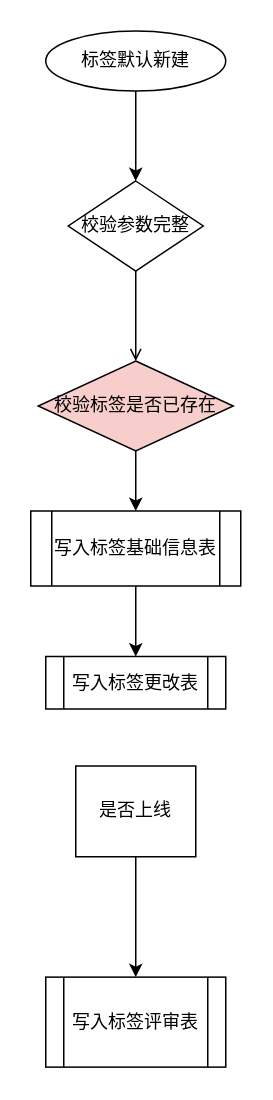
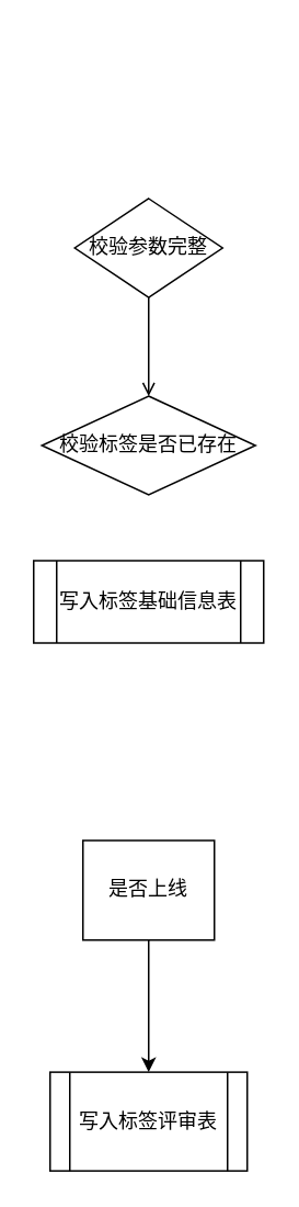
  <mxCell id="0" />
  <mxCell id="1" parent="0" />
- <mxCell id="2" value="" style="edgeStyle=orthogonalEdgeStyle;rounded=0;orthogonalLoop=1;jettySize=auto;html=1;" edge="1" parent="1" source="3" target="5"><mxGeometry relative="1" as="geometry" /></mxCell>
- <mxCell id="3" value="标签默认新建" style="ellipse;whiteSpace=wrap;html=1;" vertex="1" parent="1"><mxGeometry x="30" y="20" width="120" height="40" as="geometry" /></mxCell>
  <mxCell id="4" value="" style="edgeStyle=orthogonalEdgeStyle;rounded=0;orthogonalLoop=1;jettySize=auto;html=1;endArrow=open;" edge="1" parent="1" source="5" target="7"><mxGeometry relative="1" as="geometry" /></mxCell>
  <mxCell id="5" value="校验参数完整" style="rhombus;whiteSpace=wrap;html=1;" vertex="1" parent="1"><mxGeometry x="45" y="120" width="90" height="60" as="geometry" /></mxCell>
- <mxCell id="6" value="" style="edgeStyle=orthogonalEdgeStyle;rounded=0;orthogonalLoop=1;jettySize=auto;html=1;" edge="1" parent="1" source="7" target="9"><mxGeometry relative="1" as="geometry" /></mxCell>
- <mxCell id="7" value="校验标签是否已存在" style="rhombus;whiteSpace=wrap;html=1;fillColor=#f8cecc;" vertex="1" parent="1"><mxGeometry x="25" y="240" width="130" height="60" as="geometry" /></mxCell>
- <mxCell id="8" value="" style="edgeStyle=orthogonalEdgeStyle;rounded=0;orthogonalLoop=1;jettySize=auto;html=1;" edge="1" parent="1" source="9" target="10"><mxGeometry relative="1" as="geometry" /></mxCell>
+ <mxCell id="7" value="校验标签是否已存在" style="rhombus;whiteSpace=wrap;html=1;" vertex="1" parent="1"><mxGeometry x="25" y="240" width="130" height="60" as="geometry" /></mxCell>
  <mxCell id="9" value="写入标签基础信息表" style="shape=process;whiteSpace=wrap;html=1;backgroundOutline=1;" vertex="1" parent="1"><mxGeometry x="20" y="340" width="140" height="50" as="geometry" /></mxCell>
- <mxCell id="10" value="写入标签更改表" style="shape=process;whiteSpace=wrap;html=1;backgroundOutline=1;" vertex="1" parent="1"><mxGeometry x="30" y="437" width="120" height="35" as="geometry" /></mxCell>
  <mxCell id="11" value="" style="edgeStyle=orthogonalEdgeStyle;rounded=0;orthogonalLoop=1;jettySize=auto;html=1;" edge="1" parent="1" source="12" target="13"><mxGeometry relative="1" as="geometry" /></mxCell>
  <mxCell id="12" value="是否上线" style="whiteSpace=wrap;html=1;rounded=0;" vertex="1" parent="1"><mxGeometry x="50" y="510" width="80" height="60.5" as="geometry" /></mxCell>
  <mxCell id="13" value="写入标签评审表" style="shape=process;whiteSpace=wrap;html=1;backgroundOutline=1;" vertex="1" parent="1"><mxGeometry x="30" y="650.75" width="120" height="60" as="geometry" /></mxCell>
